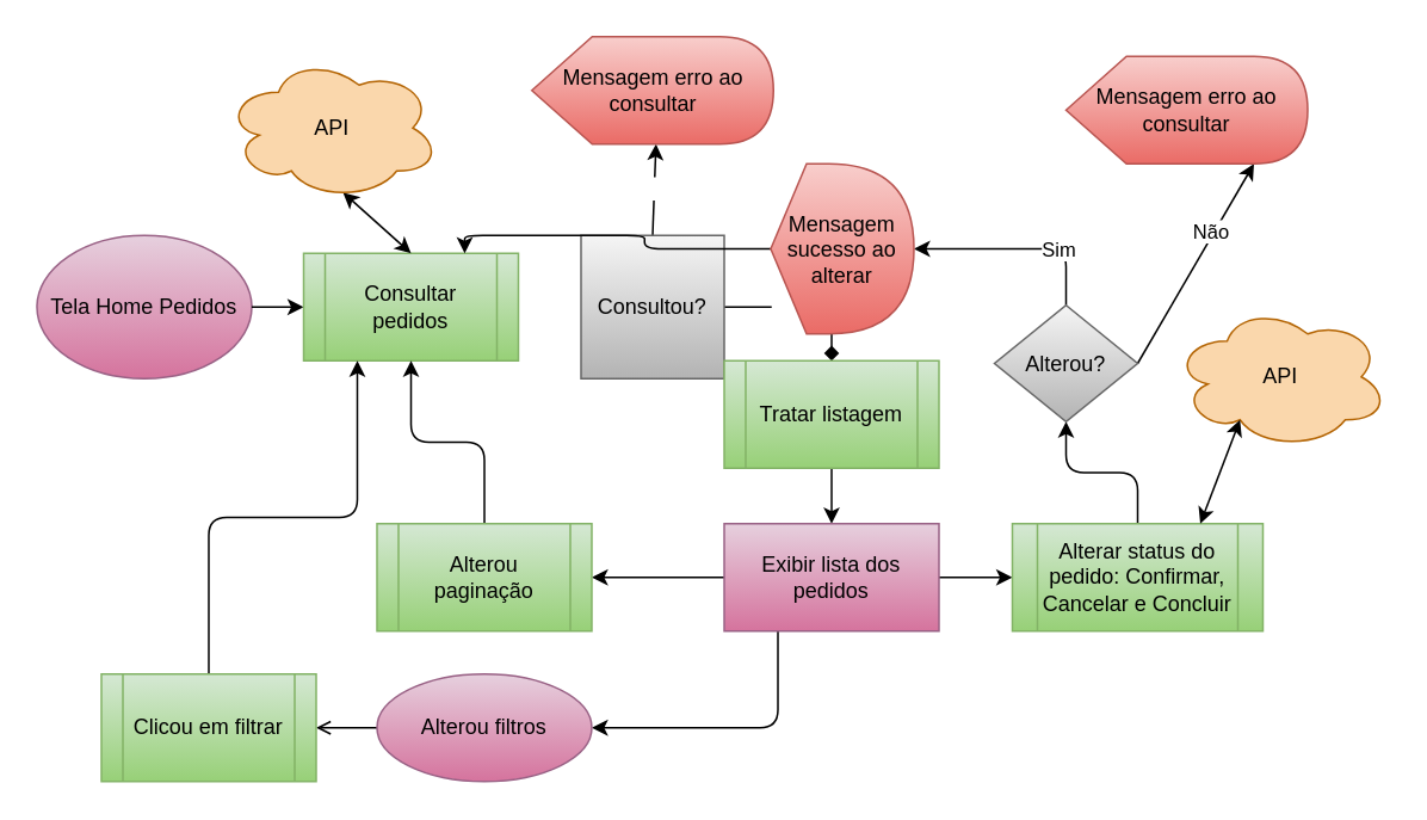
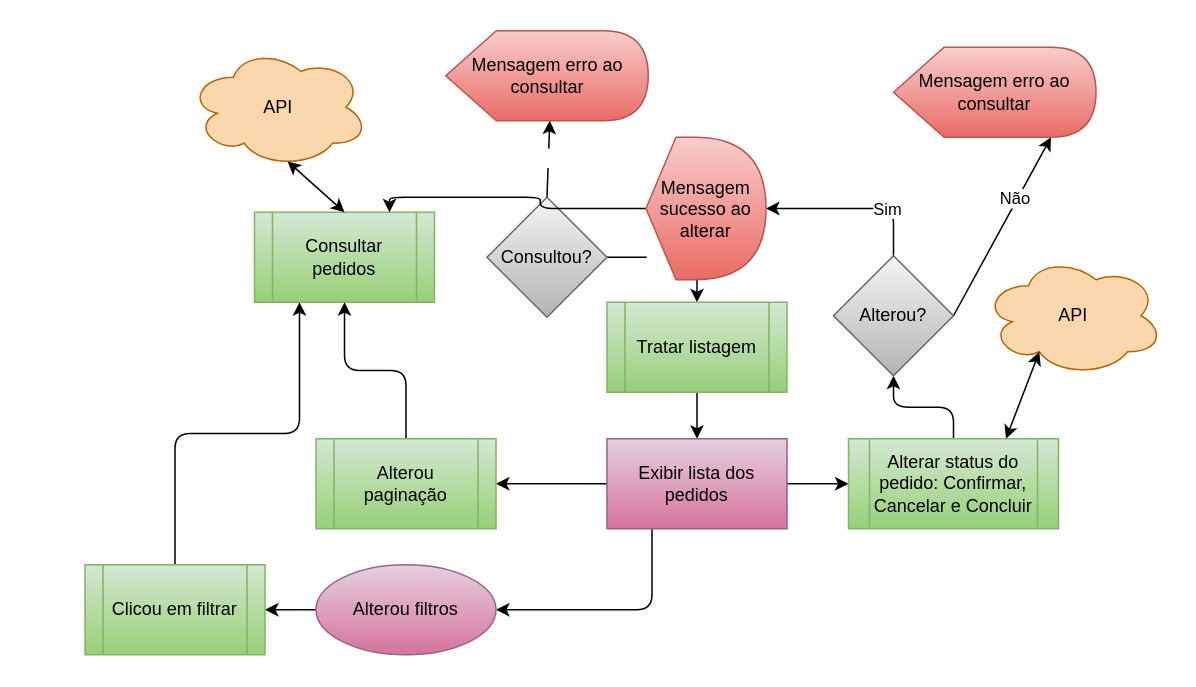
  <mxCell id="0" />
  <mxCell id="1" parent="0" />
- <mxCell id="2" value="Tela Home Pedidos" style="ellipse;whiteSpace=wrap;html=1;fillColor=#e6d0de;strokeColor=#996185;fontStyle=0;gradientColor=#d5739d;fontColor=#000000;" parent="1" vertex="1"><mxGeometry x="20" y="131" width="120" height="80" as="geometry" /></mxCell>
- <mxCell id="3" style="edgeStyle=none;html=1;exitX=1;exitY=0.5;exitDx=0;exitDy=0;entryX=0;entryY=0.5;entryDx=0;entryDy=0;fontColor=#000000;" parent="1" source="2" target="4" edge="1"><mxGeometry relative="1" as="geometry"><mxPoint x="230" y="171" as="sourcePoint" /></mxGeometry></mxCell>
  <mxCell id="4" value="Consultar pedidos" style="shape=process;whiteSpace=wrap;html=1;backgroundOutline=1;fillColor=#d5e8d4;gradientColor=#97d077;strokeColor=#82b366;fontColor=#000000;" parent="1" vertex="1"><mxGeometry x="169" y="141" width="120" height="60" as="geometry" /></mxCell>
- <mxCell id="5" value="Sim" style="edgeStyle=orthogonalEdgeStyle;html=1;exitX=1;exitY=0.5;exitDx=0;exitDy=0;fontColor=#FFFFFF;entryX=0.5;entryY=0;entryDx=0;entryDy=0;endArrow=diamond;" parent="1" source="7" target="10" edge="1"><mxGeometry x="-0.2" relative="1" as="geometry"><mxPoint x="444" y="171" as="targetPoint" /><mxPoint as="offset" /></mxGeometry></mxCell>
+ <mxCell id="5" value="Sim" style="edgeStyle=orthogonalEdgeStyle;html=1;exitX=1;exitY=0.5;exitDx=0;exitDy=0;fontColor=#FFFFFF;entryX=0.5;entryY=0;entryDx=0;entryDy=0;" parent="1" source="7" target="10" edge="1"><mxGeometry x="-0.2" relative="1" as="geometry"><mxPoint x="444" y="171" as="targetPoint" /><mxPoint as="offset" /></mxGeometry></mxCell>
  <mxCell id="6" value="Não" style="edgeStyle=none;html=1;fontColor=#FFFFFF;exitX=0.5;exitY=0;exitDx=0;exitDy=0;entryX=0;entryY=0;entryDx=69.375;entryDy=60;entryPerimeter=0;" parent="1" source="7" target="8" edge="1"><mxGeometry relative="1" as="geometry"><mxPoint x="504" y="131" as="targetPoint" /><mxPoint x="364" y="121" as="sourcePoint" /><mxPoint as="offset" /></mxGeometry></mxCell>
- <mxCell id="7" value="Consultou?" style="whiteSpace=wrap;html=1;fillColor=#f5f5f5;gradientColor=#b3b3b3;strokeColor=#666666;fontColor=#000000;rounded=0;" parent="1" vertex="1"><mxGeometry x="324" y="131" width="80" height="80" as="geometry" /></mxCell>
+ <mxCell id="7" value="Consultou?" style="rhombus;whiteSpace=wrap;html=1;fillColor=#f5f5f5;gradientColor=#b3b3b3;strokeColor=#666666;fontColor=#000000;" parent="1" vertex="1"><mxGeometry x="324" y="131" width="80" height="80" as="geometry" /></mxCell>
  <mxCell id="8" value="Mensagem erro ao consultar" style="shape=display;whiteSpace=wrap;html=1;fillColor=#f8cecc;gradientColor=#ea6b66;strokeColor=#b85450;fontColor=#000000;" parent="1" vertex="1"><mxGeometry x="296.5" width="135" height="60" as="geometry" y="20" /></mxCell>
  <mxCell id="9" style="edgeStyle=none;html=1;exitX=0.5;exitY=1;exitDx=0;exitDy=0;entryX=0.5;entryY=0;entryDx=0;entryDy=0;" parent="1" source="10" target="14" edge="1"><mxGeometry relative="1" as="geometry"><mxPoint x="464" y="300" as="targetPoint" /></mxGeometry></mxCell>
  <mxCell id="10" value="Tratar listagem" style="shape=process;whiteSpace=wrap;html=1;backgroundOutline=1;fillColor=#d5e8d4;gradientColor=#97d077;strokeColor=#82b366;fontColor=#000000;" parent="1" vertex="1"><mxGeometry x="404" y="201" width="120" height="60" as="geometry" /></mxCell>
  <mxCell id="11" style="edgeStyle=orthogonalEdgeStyle;html=1;exitX=0.25;exitY=1;exitDx=0;exitDy=0;entryX=1;entryY=0.5;entryDx=0;entryDy=0;" parent="1" source="14" target="16" edge="1"><mxGeometry relative="1" as="geometry" /></mxCell>
  <mxCell id="12" style="edgeStyle=orthogonalEdgeStyle;html=1;exitX=0;exitY=0.5;exitDx=0;exitDy=0;entryX=1;entryY=0.5;entryDx=0;entryDy=0;startArrow=none;startFill=0;" parent="1" source="14" target="22" edge="1"><mxGeometry relative="1" as="geometry" /></mxCell>
  <mxCell id="13" style="edgeStyle=orthogonalEdgeStyle;html=1;exitX=1;exitY=0.5;exitDx=0;exitDy=0;entryX=0;entryY=0.5;entryDx=0;entryDy=0;startArrow=none;startFill=0;" parent="1" source="14" target="24" edge="1"><mxGeometry relative="1" as="geometry" /></mxCell>
  <mxCell id="14" value="Exibir lista dos pedidos" style="whiteSpace=wrap;html=1;fillColor=#e6d0de;strokeColor=#996185;fontColor=#000000;fontStyle=0;gradientColor=#d5739d;" parent="1" vertex="1"><mxGeometry x="404" y="292" width="120" height="60" as="geometry" /></mxCell>
- <mxCell id="15" style="edgeStyle=none;html=1;exitX=0;exitY=0.5;exitDx=0;exitDy=0;entryX=1;entryY=0.5;entryDx=0;entryDy=0;startArrow=none;startFill=0;endArrow=open;" parent="1" source="16" target="18" edge="1"><mxGeometry relative="1" as="geometry" /></mxCell>
+ <mxCell id="15" style="edgeStyle=none;html=1;exitX=0;exitY=0.5;exitDx=0;exitDy=0;entryX=1;entryY=0.5;entryDx=0;entryDy=0;startArrow=none;startFill=0;" parent="1" source="16" target="18" edge="1"><mxGeometry relative="1" as="geometry" /></mxCell>
  <mxCell id="16" value="Alterou filtros" style="ellipse;whiteSpace=wrap;html=1;fillColor=#e6d0de;strokeColor=#996185;fontColor=#000000;fontStyle=0;gradientColor=#d5739d;" parent="1" vertex="1"><mxGeometry x="210" y="376" width="120" height="60" as="geometry" /></mxCell>
  <mxCell id="17" style="edgeStyle=orthogonalEdgeStyle;html=1;exitX=0.5;exitY=0;exitDx=0;exitDy=0;entryX=0.25;entryY=1;entryDx=0;entryDy=0;startArrow=none;startFill=0;" parent="1" source="18" target="4" edge="1"><mxGeometry relative="1" as="geometry" /></mxCell>
  <mxCell id="18" value="Clicou em filtrar" style="shape=process;whiteSpace=wrap;html=1;backgroundOutline=1;fillColor=#d5e8d4;gradientColor=#97d077;strokeColor=#82b366;fontColor=#000000;" parent="1" vertex="1"><mxGeometry x="56" y="376" width="120" height="60" as="geometry" /></mxCell>
  <mxCell id="19" style="edgeStyle=none;html=1;exitX=0.55;exitY=0.95;exitDx=0;exitDy=0;exitPerimeter=0;entryX=0.5;entryY=0;entryDx=0;entryDy=0;startArrow=classic;startFill=1;" parent="1" source="20" target="4" edge="1"><mxGeometry relative="1" as="geometry" /></mxCell>
  <mxCell id="20" value="API" style="ellipse;shape=cloud;whiteSpace=wrap;html=1;fillColor=#fad7ac;strokeColor=#b46504;fontColor=#000000;" parent="1" vertex="1"><mxGeometry x="125" y="31" width="120" height="80" as="geometry" /></mxCell>
  <mxCell id="21" style="edgeStyle=orthogonalEdgeStyle;html=1;exitX=0.5;exitY=0;exitDx=0;exitDy=0;entryX=0.5;entryY=1;entryDx=0;entryDy=0;startArrow=none;startFill=0;" parent="1" source="22" target="4" edge="1"><mxGeometry relative="1" as="geometry" /></mxCell>
  <mxCell id="22" value="Alterou paginação" style="shape=process;whiteSpace=wrap;html=1;backgroundOutline=1;fillColor=#d5e8d4;gradientColor=#97d077;strokeColor=#82b366;fontColor=#000000;" parent="1" vertex="1"><mxGeometry x="210" y="292" width="120" height="60" as="geometry" /></mxCell>
  <mxCell id="23" style="edgeStyle=orthogonalEdgeStyle;html=1;exitX=0.5;exitY=0;exitDx=0;exitDy=0;entryX=0.5;entryY=1;entryDx=0;entryDy=0;startArrow=none;startFill=0;" parent="1" source="24" target="27" edge="1"><mxGeometry relative="1" as="geometry" /></mxCell>
  <mxCell id="24" value="Alterar status do pedido: Confirmar, Cancelar e Concluir" style="shape=process;whiteSpace=wrap;html=1;backgroundOutline=1;fillColor=#d5e8d4;gradientColor=#97d077;strokeColor=#82b366;fontColor=#000000;" parent="1" vertex="1"><mxGeometry x="565" y="292" width="140" height="60" as="geometry" /></mxCell>
  <mxCell id="25" value="Não" style="html=1;exitX=1;exitY=0.5;exitDx=0;exitDy=0;startArrow=none;startFill=0;entryX=0;entryY=0;entryDx=105;entryDy=60;entryPerimeter=0;" parent="1" source="27" target="28" edge="1"><mxGeometry x="0.295" y="1" relative="1" as="geometry"><mxPoint x="735" y="221" as="targetPoint" /><mxPoint as="offset" /></mxGeometry></mxCell>
  <mxCell id="26" value="Sim" style="edgeStyle=orthogonalEdgeStyle;html=1;exitX=0.5;exitY=0;exitDx=0;exitDy=0;entryX=1;entryY=0.5;entryDx=0;entryDy=0;entryPerimeter=0;" parent="1" source="27" target="32" edge="1"><mxGeometry x="-0.375" relative="1" as="geometry"><mxPoint as="offset" /></mxGeometry></mxCell>
- <mxCell id="27" value="Alterou?" style="rhombus;whiteSpace=wrap;html=1;fillColor=#f5f5f5;gradientColor=#b3b3b3;strokeColor=#666666;fontColor=#000000;" parent="1" vertex="1"><mxGeometry x="555" y="170" width="80" height="65" as="geometry" /></mxCell>
+ <mxCell id="27" value="Alterou?" style="rhombus;whiteSpace=wrap;html=1;fillColor=#f5f5f5;gradientColor=#b3b3b3;strokeColor=#666666;fontColor=#000000;" parent="1" vertex="1"><mxGeometry x="555" y="170" width="80" height="80" as="geometry" /></mxCell>
  <mxCell id="28" value="Mensagem erro ao consultar" style="shape=display;whiteSpace=wrap;html=1;fillColor=#f8cecc;gradientColor=#ea6b66;strokeColor=#b85450;fontColor=#000000;" parent="1" vertex="1"><mxGeometry x="595" y="31" width="135" height="60" as="geometry" /></mxCell>
  <mxCell id="29" value="API" style="ellipse;shape=cloud;whiteSpace=wrap;html=1;fillColor=#fad7ac;strokeColor=#b46504;fontColor=#000000;" parent="1" vertex="1"><mxGeometry x="655" y="170" width="120" height="80" as="geometry" /></mxCell>
  <mxCell id="30" style="edgeStyle=none;html=1;exitX=0.31;exitY=0.8;exitDx=0;exitDy=0;exitPerimeter=0;entryX=0.75;entryY=0;entryDx=0;entryDy=0;startArrow=classic;startFill=1;" parent="1" source="29" target="24" edge="1"><mxGeometry relative="1" as="geometry"><mxPoint x="716" y="370" as="sourcePoint" /><mxPoint x="754" y="404" as="targetPoint" /></mxGeometry></mxCell>
  <mxCell id="31" style="edgeStyle=orthogonalEdgeStyle;html=1;exitX=0;exitY=0.5;exitDx=0;exitDy=0;exitPerimeter=0;entryX=0.75;entryY=0;entryDx=0;entryDy=0;jumpStyle=arc;" parent="1" source="32" target="4" edge="1"><mxGeometry relative="1" as="geometry" /></mxCell>
  <mxCell id="32" value="Mensagem sucesso ao alterar" style="shape=display;whiteSpace=wrap;html=1;fillColor=#f8cecc;gradientColor=#ea6b66;strokeColor=#b85450;fontColor=#000000;" parent="1" vertex="1"><mxGeometry x="430" y="91" width="80" height="95" as="geometry" /></mxCell>
